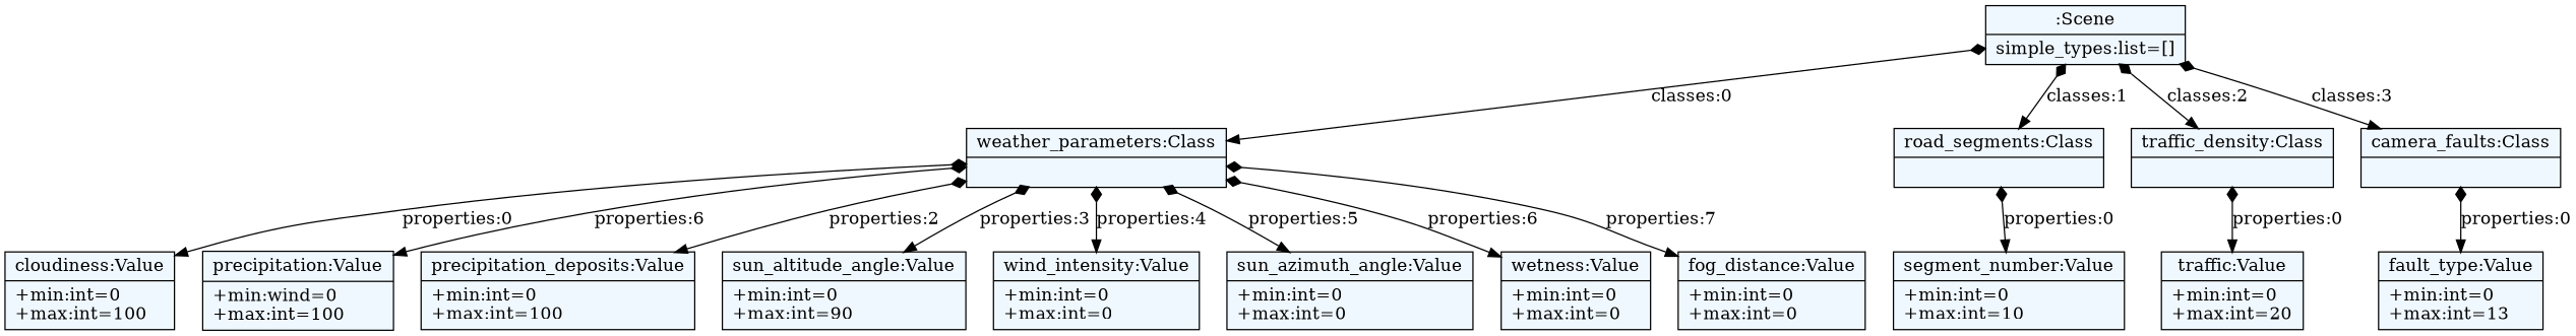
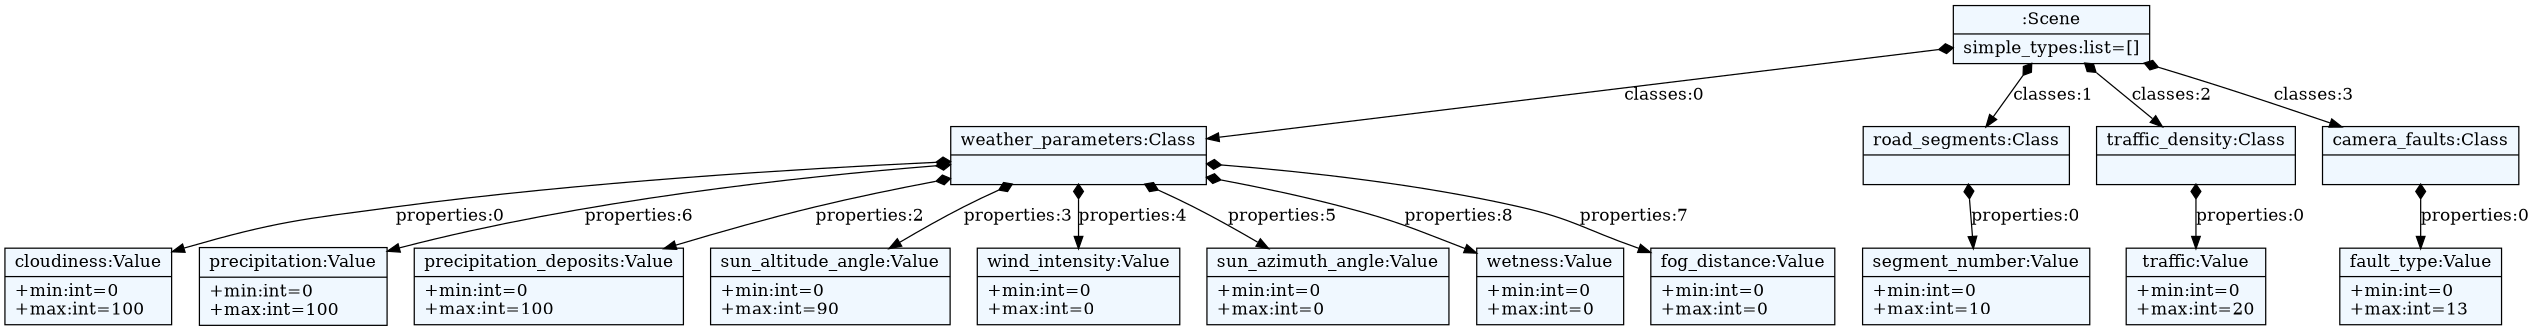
  digraph {
    fontname="Bitstream Vera Sans"
    fontsize=8
    nodesep=0.3
    node [fillcolor=aliceblue shape=record style=filled]
    edge [arrowtail=diamond dir=both]
    n1 [label="{:Scene|simple_types:list=[]\l}"]
    n2 [label="{weather_parameters:Class|}"]
    n3 [label="{road_segments:Class|}"]
    n4 [label="{traffic_density:Class|}"]
    n5 [label="{camera_faults:Class|}"]
    n6 [label="{cloudiness:Value|+min:int=0\l+max:int=100\l}"]
-   n7 [label="{precipitation:Value|+min:wind=0\l+max:int=100\l}"]
+   n7 [label="{precipitation:Value|+min:int=0\l+max:int=100\l}"]
    n8 [label="{precipitation_deposits:Value|+min:int=0\l+max:int=100\l}"]
    n9 [label="{sun_altitude_angle:Value|+min:int=0\l+max:int=90\l}"]
    n10 [label="{wind_intensity:Value|+min:int=0\l+max:int=0\l}"]
    n11 [label="{sun_azimuth_angle:Value|+min:int=0\l+max:int=0\l}"]
    n12 [label="{wetness:Value|+min:int=0\l+max:int=0\l}"]
    n13 [label="{fog_distance:Value|+min:int=0\l+max:int=0\l}"]
    n14 [label="{segment_number:Value|+min:int=0\l+max:int=10\l}"]
    n15 [label="{traffic:Value|+min:int=0\l+max:int=20\l}"]
    n16 [label="{fault_type:Value|+min:int=0\l+max:int=13\l}"]
    n1 -> n2 [label="classes:0"]
    n1 -> n3 [label="classes:1"]
    n1 -> n4 [label="classes:2"]
    n1 -> n5 [label="classes:3"]
    n2 -> n6 [label="properties:0"]
    n2 -> n7 [label="properties:6"]
    n2 -> n8 [label="properties:2"]
    n2 -> n9 [label="properties:3"]
    n2 -> n10 [label="properties:4"]
    n2 -> n11 [label="properties:5"]
-   n2 -> n12 [label="properties:6"]
+   n2 -> n12 [label="properties:8"]
    n2 -> n13 [label="properties:7"]
    n3 -> n14 [label="properties:0"]
    n4 -> n15 [label="properties:0"]
    n5 -> n16 [label="properties:0"]
  }
